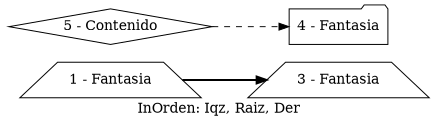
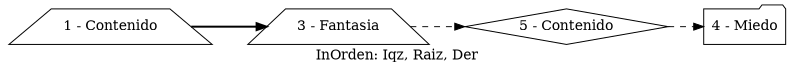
  digraph {
    label="InOrden: Iqz, Raiz, Der"
    rankdir=LR
    node [shape=trapezium]
    edge [style=dashed]
-   n1 [label="1 - Fantasia"]
+   n1 [label="1 - Contenido"]
    n2 [label="3 - Fantasia"]
    n3 [label="5 - Contenido" shape=diamond]
-   n4 [label="4 - Fantasia" shape=folder]
+   n4 [label="4 - Miedo" shape=folder]
    n1 -> n2 [style=bold]
+   n2 -> n3
    n3 -> n4
  }
